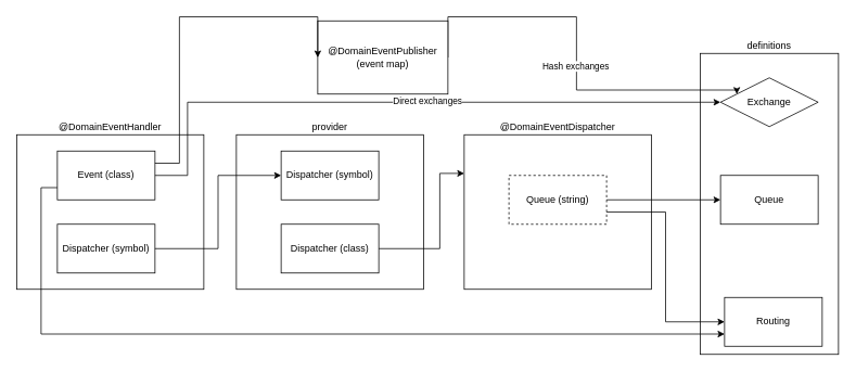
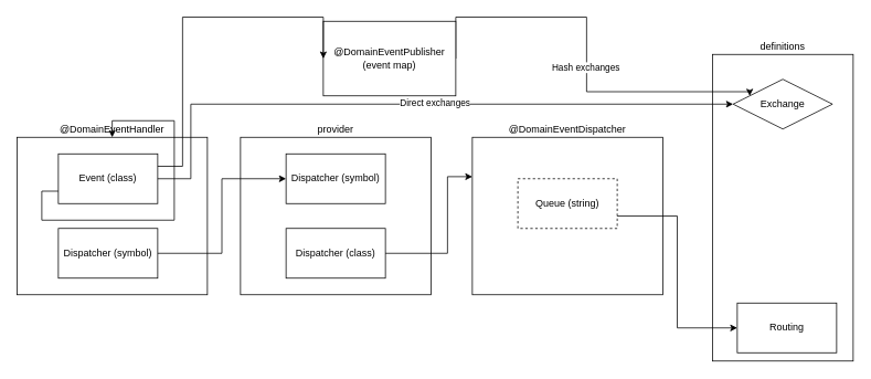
  <mxCell id="0" />
  <mxCell id="1" parent="0" />
  <mxCell id="2" value="" style="group" parent="1" vertex="1" connectable="0"><mxGeometry x="570" y="165" width="230" height="190" as="geometry" /></mxCell>
  <mxCell id="3" value="@DomainEventDispatcher" style="rounded=0;whiteSpace=wrap;html=1;labelPosition=center;verticalLabelPosition=top;align=center;verticalAlign=bottom;" parent="2" vertex="1"><mxGeometry width="230" height="190" as="geometry" /></mxCell>
  <mxCell id="4" value="Queue (string)" style="rounded=0;whiteSpace=wrap;html=1;dashed=1;" parent="2" vertex="1"><mxGeometry x="55" y="50" width="120" height="60" as="geometry" /></mxCell>
  <mxCell id="5" value="" style="group" parent="1" vertex="1" connectable="0"><mxGeometry x="20" y="165" width="230" height="190" as="geometry" /></mxCell>
  <mxCell id="6" value="@DomainEventHandler" style="rounded=0;whiteSpace=wrap;html=1;labelPosition=center;verticalLabelPosition=top;align=center;verticalAlign=bottom;" parent="5" vertex="1"><mxGeometry width="230" height="190" as="geometry" /></mxCell>
  <mxCell id="7" value="Event (class)" style="rounded=0;whiteSpace=wrap;html=1;" parent="5" vertex="1"><mxGeometry x="50" y="20" width="120" height="60" as="geometry" /></mxCell>
  <mxCell id="8" value="Dispatcher (symbol)" style="rounded=0;whiteSpace=wrap;html=1;" parent="5" vertex="1"><mxGeometry x="50" y="110" width="120" height="60" as="geometry" /></mxCell>
  <mxCell id="9" value="" style="group" parent="1" vertex="1" connectable="0"><mxGeometry x="290" y="165" width="230" height="190" as="geometry" /></mxCell>
  <mxCell id="10" value="provider" style="rounded=0;whiteSpace=wrap;html=1;labelPosition=center;verticalLabelPosition=top;align=center;verticalAlign=bottom;" parent="9" vertex="1"><mxGeometry width="230" height="190" as="geometry" /></mxCell>
  <mxCell id="11" value="Dispatcher (symbol)" style="rounded=0;whiteSpace=wrap;html=1;" parent="9" vertex="1"><mxGeometry x="55" y="20" width="120" height="60" as="geometry" /></mxCell>
  <mxCell id="12" value="Dispatcher (class)" style="rounded=0;whiteSpace=wrap;html=1;" parent="9" vertex="1"><mxGeometry x="55" y="110" width="120" height="60" as="geometry" /></mxCell>
  <mxCell id="13" style="edgeStyle=orthogonalEdgeStyle;rounded=0;orthogonalLoop=1;jettySize=auto;html=1;exitX=1;exitY=0.5;exitDx=0;exitDy=0;entryX=0;entryY=0.5;entryDx=0;entryDy=0;" parent="1" source="8" target="11" edge="1"><mxGeometry relative="1" as="geometry" /></mxCell>
  <mxCell id="14" style="edgeStyle=orthogonalEdgeStyle;rounded=0;orthogonalLoop=1;jettySize=auto;html=1;exitX=1;exitY=0.5;exitDx=0;exitDy=0;entryX=0;entryY=0.25;entryDx=0;entryDy=0;" parent="1" source="12" target="3" edge="1"><mxGeometry relative="1" as="geometry"><Array as="points"><mxPoint x="540" y="305" /><mxPoint x="540" y="213" /></Array></mxGeometry></mxCell>
  <mxCell id="15" value="definitions" style="rounded=0;whiteSpace=wrap;html=1;verticalAlign=bottom;labelPosition=center;verticalLabelPosition=top;align=center;" parent="1" vertex="1"><mxGeometry x="860" y="65" width="170" height="370" as="geometry" /></mxCell>
- <mxCell id="16" value="Queue" style="rounded=0;whiteSpace=wrap;html=1;" parent="1" vertex="1"><mxGeometry x="885" y="215" width="120" height="60" as="geometry" /></mxCell>
- <mxCell id="17" style="edgeStyle=orthogonalEdgeStyle;rounded=0;orthogonalLoop=1;jettySize=auto;html=1;exitX=1;exitY=0.5;exitDx=0;exitDy=0;entryX=0;entryY=0.5;entryDx=0;entryDy=0;" parent="1" source="4" target="16" edge="1"><mxGeometry relative="1" as="geometry" /></mxCell>
  <mxCell id="18" value="Exchange" style="rhombus;whiteSpace=wrap;html=1;" parent="1" vertex="1"><mxGeometry x="885" y="95" width="120" height="60" as="geometry" /></mxCell>
  <mxCell id="19" style="edgeStyle=orthogonalEdgeStyle;rounded=0;orthogonalLoop=1;jettySize=auto;html=1;exitX=1;exitY=0.5;exitDx=0;exitDy=0;entryX=0;entryY=0.5;entryDx=0;entryDy=0;" parent="1" source="7" target="18" edge="1"><mxGeometry relative="1" as="geometry"><Array as="points"><mxPoint x="230" y="215" /><mxPoint x="230" y="125" /></Array></mxGeometry></mxCell>
  <mxCell id="20" value="Direct exchanges" style="edgeLabel;html=1;align=center;verticalAlign=middle;resizable=0;points=[];" vertex="1" connectable="0" parent="19"><mxGeometry x="0.08" y="2" relative="1" as="geometry"><mxPoint as="offset" /></mxGeometry></mxCell>
  <mxCell id="21" value="Routing" style="rounded=0;whiteSpace=wrap;html=1;" parent="1" vertex="1"><mxGeometry x="890" y="365" width="120" height="60" as="geometry" /></mxCell>
- <mxCell id="22" style="edgeStyle=orthogonalEdgeStyle;rounded=0;orthogonalLoop=1;jettySize=auto;html=1;exitX=0;exitY=0.75;exitDx=0;exitDy=0;entryX=0;entryY=0.75;entryDx=0;entryDy=0;" parent="1" source="7" target="21" edge="1"><mxGeometry relative="1" as="geometry" /></mxCell>
+ <mxCell id="22" style="edgeStyle=orthogonalEdgeStyle;rounded=0;orthogonalLoop=1;jettySize=auto;html=1;exitX=0;exitY=0.75;exitDx=0;exitDy=0;" parent="1" source="7" target="6" edge="1"><mxGeometry relative="1" as="geometry" /></mxCell>
  <mxCell id="23" style="edgeStyle=orthogonalEdgeStyle;rounded=0;orthogonalLoop=1;jettySize=auto;html=1;exitX=1;exitY=0.75;exitDx=0;exitDy=0;entryX=0;entryY=0.5;entryDx=0;entryDy=0;" parent="1" source="4" target="21" edge="1"><mxGeometry relative="1" as="geometry" /></mxCell>
  <mxCell id="24" style="edgeStyle=orthogonalEdgeStyle;rounded=0;orthogonalLoop=1;jettySize=auto;html=1;exitX=1;exitY=0.5;exitDx=0;exitDy=0;entryX=0;entryY=0.25;entryDx=0;entryDy=0;" parent="1" source="26" target="18" edge="1"><mxGeometry relative="1" as="geometry"><Array as="points"><mxPoint x="708" y="20" /><mxPoint x="708" y="110" /></Array></mxGeometry></mxCell>
  <mxCell id="25" value="Hash exchanges" style="edgeLabel;html=1;align=center;verticalAlign=middle;resizable=0;points=[];" vertex="1" connectable="0" parent="24"><mxGeometry x="0.07" y="-2" relative="1" as="geometry"><mxPoint as="offset" /></mxGeometry></mxCell>
  <mxCell id="26" value="@DomainEventPublisher&lt;br&gt;(event map)" style="rounded=0;whiteSpace=wrap;html=1;" parent="1" vertex="1"><mxGeometry x="390" y="25" width="160" height="90" as="geometry" /></mxCell>
  <mxCell id="27" style="edgeStyle=orthogonalEdgeStyle;rounded=0;orthogonalLoop=1;jettySize=auto;html=1;exitX=1;exitY=0.25;exitDx=0;exitDy=0;entryX=0;entryY=0.5;entryDx=0;entryDy=0;" edge="1" parent="1" source="7" target="26"><mxGeometry relative="1" as="geometry"><Array as="points"><mxPoint x="220" y="200" /><mxPoint x="220" y="20" /></Array></mxGeometry></mxCell>
